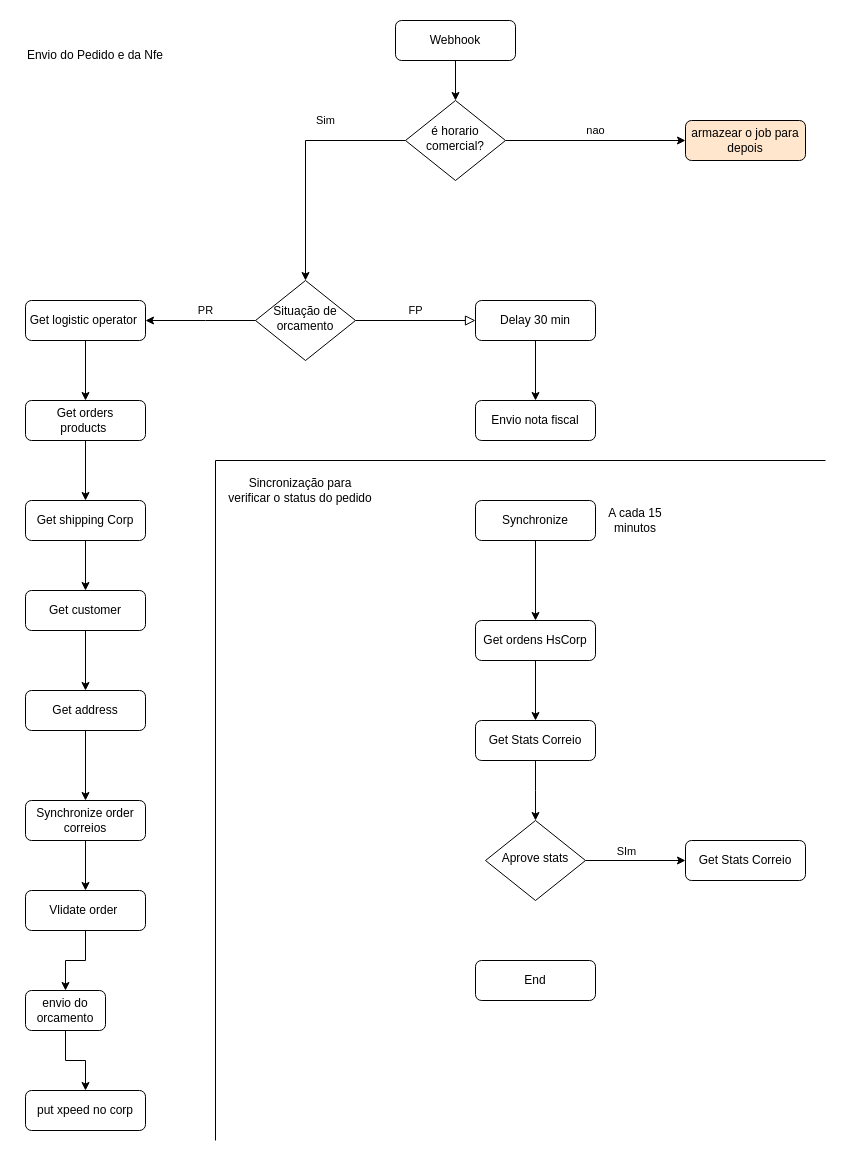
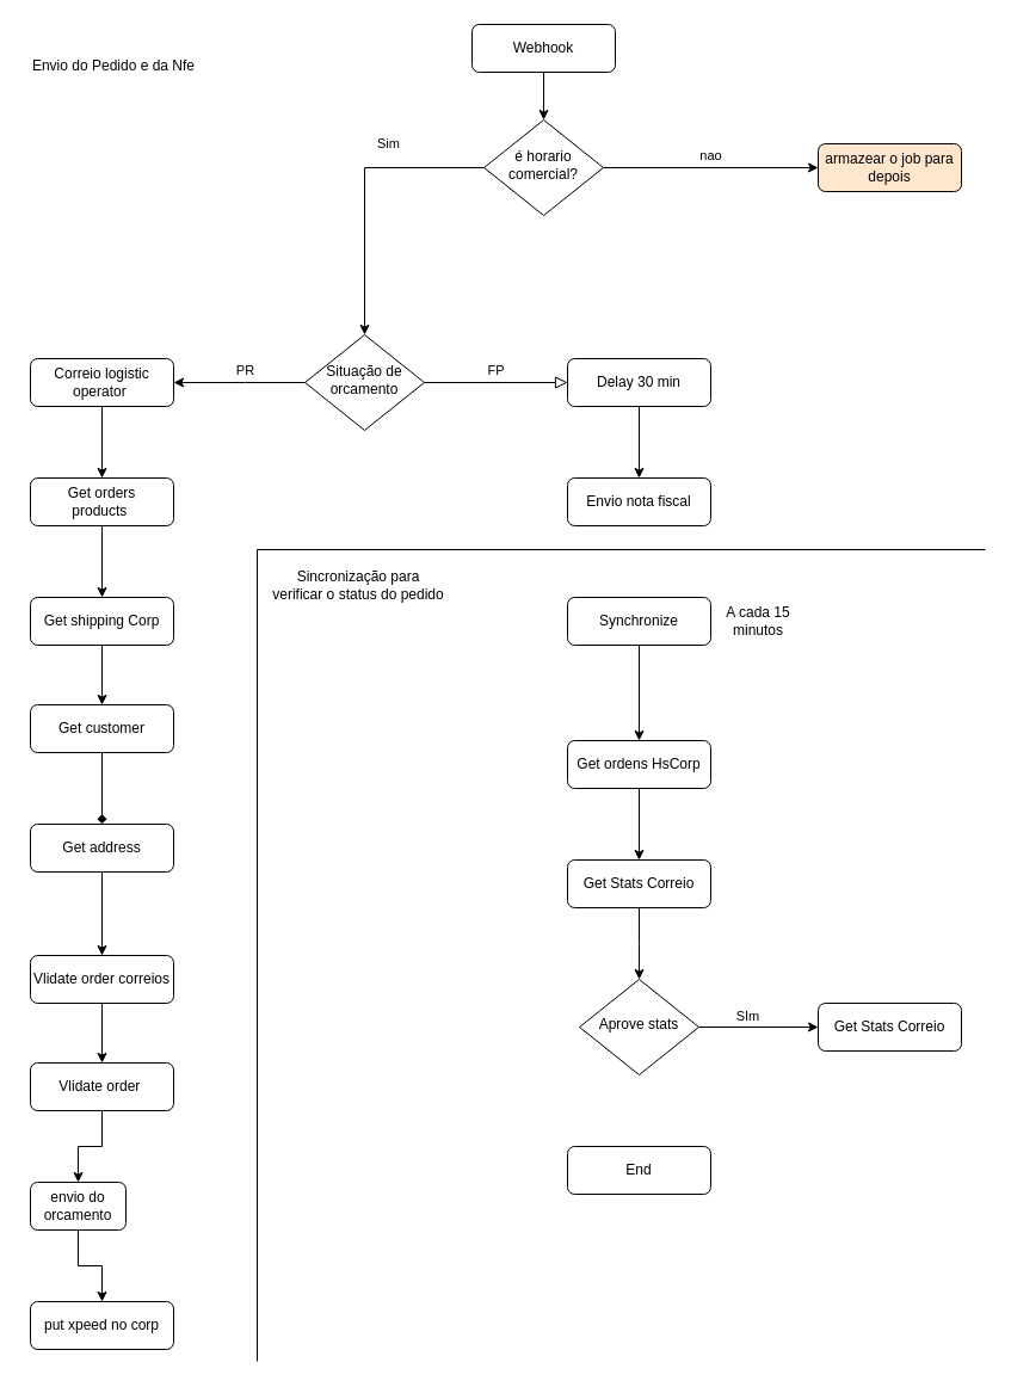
  <mxCell id="0" />
  <mxCell id="1" parent="0" />
  <mxCell id="2" style="edgeStyle=orthogonalEdgeStyle;rounded=0;orthogonalLoop=1;jettySize=auto;html=1;" parent="1" source="3" target="29" edge="1"><mxGeometry relative="1" as="geometry" /></mxCell>
  <mxCell id="3" value="Webhook" style="rounded=1;whiteSpace=wrap;html=1;fontSize=12;glass=0;strokeWidth=1;shadow=0;" parent="1" vertex="1"><mxGeometry x="395" y="20" width="120" height="40" as="geometry" /></mxCell>
  <mxCell id="4" value="FP" style="edgeStyle=orthogonalEdgeStyle;rounded=0;html=1;jettySize=auto;orthogonalLoop=1;fontSize=11;endArrow=block;endFill=0;endSize=8;strokeWidth=1;shadow=0;labelBackgroundColor=none;" parent="1" source="6" target="8" edge="1"><mxGeometry y="10" relative="1" as="geometry"><mxPoint as="offset" /></mxGeometry></mxCell>
  <mxCell id="5" value="PR&lt;br&gt;" style="edgeStyle=orthogonalEdgeStyle;rounded=0;orthogonalLoop=1;jettySize=auto;html=1;entryX=1;entryY=0.5;entryDx=0;entryDy=0;" parent="1" source="6" target="10" edge="1"><mxGeometry x="-0.091" y="-10" relative="1" as="geometry"><Array as="points"><mxPoint x="205" y="320" /><mxPoint x="205" y="320" /></Array><mxPoint as="offset" /></mxGeometry></mxCell>
  <mxCell id="6" value="Situação de orcamento" style="rhombus;whiteSpace=wrap;html=1;shadow=0;fontFamily=Helvetica;fontSize=12;align=center;strokeWidth=1;spacing=6;spacingTop=-4;" parent="1" vertex="1"><mxGeometry x="255" y="280" width="100" height="80" as="geometry" /></mxCell>
  <mxCell id="7" style="edgeStyle=orthogonalEdgeStyle;rounded=0;orthogonalLoop=1;jettySize=auto;html=1;" parent="1" source="8" target="11" edge="1"><mxGeometry relative="1" as="geometry" /></mxCell>
  <mxCell id="8" value="Delay 30 min" style="rounded=1;whiteSpace=wrap;html=1;fontSize=12;glass=0;strokeWidth=1;shadow=0;" parent="1" vertex="1"><mxGeometry x="475" y="300" width="120" height="40" as="geometry" /></mxCell>
  <mxCell id="9" style="edgeStyle=orthogonalEdgeStyle;rounded=0;orthogonalLoop=1;jettySize=auto;html=1;entryX=0.5;entryY=0;entryDx=0;entryDy=0;" parent="1" source="10" target="13" edge="1"><mxGeometry relative="1" as="geometry" /></mxCell>
- <mxCell id="10" value="Get logistic operator&amp;nbsp;" style="rounded=1;whiteSpace=wrap;html=1;fontSize=12;glass=0;strokeWidth=1;shadow=0;" parent="1" vertex="1"><mxGeometry x="25" y="300" width="120" height="40" as="geometry" /></mxCell>
+ <mxCell id="10" value="Correio logistic operator&amp;nbsp;" style="rounded=1;whiteSpace=wrap;html=1;fontSize=12;glass=0;strokeWidth=1;shadow=0;" parent="1" vertex="1"><mxGeometry x="25" y="300" width="120" height="40" as="geometry" /></mxCell>
  <mxCell id="11" value="Envio nota fiscal" style="rounded=1;whiteSpace=wrap;html=1;fontSize=12;glass=0;strokeWidth=1;shadow=0;" parent="1" vertex="1"><mxGeometry x="475" y="400" width="120" height="40" as="geometry" /></mxCell>
  <mxCell id="12" style="edgeStyle=orthogonalEdgeStyle;rounded=0;orthogonalLoop=1;jettySize=auto;html=1;entryX=0.5;entryY=0;entryDx=0;entryDy=0;" parent="1" source="13" target="15" edge="1"><mxGeometry relative="1" as="geometry" /></mxCell>
  <mxCell id="13" value="Get orders &lt;br&gt;products&amp;nbsp;" style="rounded=1;whiteSpace=wrap;html=1;fontSize=12;glass=0;strokeWidth=1;shadow=0;" parent="1" vertex="1"><mxGeometry x="25" y="400" width="120" height="40" as="geometry" /></mxCell>
  <mxCell id="14" style="edgeStyle=orthogonalEdgeStyle;rounded=0;orthogonalLoop=1;jettySize=auto;html=1;" parent="1" source="15" target="17" edge="1"><mxGeometry relative="1" as="geometry" /></mxCell>
  <mxCell id="15" value="Get shipping Corp" style="rounded=1;whiteSpace=wrap;html=1;fontSize=12;glass=0;strokeWidth=1;shadow=0;" parent="1" vertex="1"><mxGeometry x="25" y="500" width="120" height="40" as="geometry" /></mxCell>
- <mxCell id="16" style="edgeStyle=orthogonalEdgeStyle;rounded=0;orthogonalLoop=1;jettySize=auto;html=1;" parent="1" source="17" target="19" edge="1"><mxGeometry relative="1" as="geometry" /></mxCell>
+ <mxCell id="16" style="edgeStyle=orthogonalEdgeStyle;rounded=0;orthogonalLoop=1;jettySize=auto;html=1;endArrow=diamond;" parent="1" source="17" target="19" edge="1"><mxGeometry relative="1" as="geometry" /></mxCell>
  <mxCell id="17" value="Get customer" style="rounded=1;whiteSpace=wrap;html=1;fontSize=12;glass=0;strokeWidth=1;shadow=0;" parent="1" vertex="1"><mxGeometry x="25" y="590" width="120" height="40" as="geometry" /></mxCell>
  <mxCell id="18" style="edgeStyle=orthogonalEdgeStyle;rounded=0;orthogonalLoop=1;jettySize=auto;html=1;" parent="1" source="19" target="21" edge="1"><mxGeometry relative="1" as="geometry" /></mxCell>
  <mxCell id="19" value="Get address" style="rounded=1;whiteSpace=wrap;html=1;fontSize=12;glass=0;strokeWidth=1;shadow=0;" parent="1" vertex="1"><mxGeometry x="25" y="690" width="120" height="40" as="geometry" /></mxCell>
  <mxCell id="20" style="edgeStyle=orthogonalEdgeStyle;rounded=0;orthogonalLoop=1;jettySize=auto;html=1;" parent="1" source="21" target="23" edge="1"><mxGeometry relative="1" as="geometry" /></mxCell>
- <mxCell id="21" value="Synchronize order correios" style="rounded=1;whiteSpace=wrap;html=1;fontSize=12;glass=0;strokeWidth=1;shadow=0;" parent="1" vertex="1"><mxGeometry x="25" y="800" width="120" height="40" as="geometry" /></mxCell>
+ <mxCell id="21" value="Vlidate order correios" style="rounded=1;whiteSpace=wrap;html=1;fontSize=12;glass=0;strokeWidth=1;shadow=0;" parent="1" vertex="1"><mxGeometry x="25" y="800" width="120" height="40" as="geometry" /></mxCell>
  <mxCell id="22" style="edgeStyle=orthogonalEdgeStyle;rounded=0;orthogonalLoop=1;jettySize=auto;html=1;entryX=0.5;entryY=0;entryDx=0;entryDy=0;" parent="1" source="23" target="25" edge="1"><mxGeometry relative="1" as="geometry" /></mxCell>
  <mxCell id="23" value="Vlidate order&amp;nbsp;" style="rounded=1;whiteSpace=wrap;html=1;fontSize=12;glass=0;strokeWidth=1;shadow=0;" parent="1" vertex="1"><mxGeometry x="25" y="890" width="120" height="40" as="geometry" /></mxCell>
  <mxCell id="24" style="edgeStyle=orthogonalEdgeStyle;rounded=0;orthogonalLoop=1;jettySize=auto;html=1;entryX=0.5;entryY=0;entryDx=0;entryDy=0;" parent="1" source="25" target="26" edge="1"><mxGeometry relative="1" as="geometry" /></mxCell>
  <mxCell id="25" value="envio do orcamento" style="rounded=1;whiteSpace=wrap;html=1;fontSize=12;glass=0;strokeWidth=1;shadow=0;" parent="1" vertex="1"><mxGeometry x="25" y="990" width="80" height="40" as="geometry" /></mxCell>
  <mxCell id="26" value="put xpeed no corp" style="rounded=1;whiteSpace=wrap;html=1;fontSize=12;glass=0;strokeWidth=1;shadow=0;" parent="1" vertex="1"><mxGeometry x="25" y="1090" width="120" height="40" as="geometry" /></mxCell>
  <mxCell id="27" value="Sim&lt;br&gt;" style="edgeStyle=orthogonalEdgeStyle;rounded=0;orthogonalLoop=1;jettySize=auto;html=1;entryX=0.5;entryY=0;entryDx=0;entryDy=0;" parent="1" source="29" target="6" edge="1"><mxGeometry x="-0.333" y="-20" relative="1" as="geometry"><mxPoint as="offset" /></mxGeometry></mxCell>
  <mxCell id="28" value="nao&lt;br&gt;" style="edgeStyle=orthogonalEdgeStyle;rounded=0;orthogonalLoop=1;jettySize=auto;html=1;entryX=0;entryY=0.5;entryDx=0;entryDy=0;" parent="1" source="29" target="30" edge="1"><mxGeometry y="10" relative="1" as="geometry"><mxPoint as="offset" /></mxGeometry></mxCell>
  <mxCell id="29" value="é horario comercial?&lt;br&gt;" style="rhombus;whiteSpace=wrap;html=1;shadow=0;fontFamily=Helvetica;fontSize=12;align=center;strokeWidth=1;spacing=6;spacingTop=-4;" parent="1" vertex="1"><mxGeometry x="405" y="100" width="100" height="80" as="geometry" /></mxCell>
  <mxCell id="30" value="armazear o job para depois&lt;br&gt;" style="rounded=1;whiteSpace=wrap;html=1;fontSize=12;glass=0;strokeWidth=1;shadow=0;fillColor=#ffe6cc;" parent="1" vertex="1"><mxGeometry x="685" y="120" width="120" height="40" as="geometry" /></mxCell>
  <mxCell id="31" style="edgeStyle=orthogonalEdgeStyle;rounded=0;orthogonalLoop=1;jettySize=auto;html=1;" edge="1" parent="1" source="32" target="34"><mxGeometry relative="1" as="geometry" /></mxCell>
  <mxCell id="32" value="Synchronize&lt;br&gt;" style="rounded=1;whiteSpace=wrap;html=1;" vertex="1" parent="1"><mxGeometry x="475" y="500" width="120" height="40" as="geometry" /></mxCell>
  <mxCell id="33" style="edgeStyle=orthogonalEdgeStyle;rounded=0;orthogonalLoop=1;jettySize=auto;html=1;entryX=0.5;entryY=0;entryDx=0;entryDy=0;" edge="1" parent="1" source="34" target="37"><mxGeometry relative="1" as="geometry" /></mxCell>
  <mxCell id="34" value="Get ordens HsCorp" style="rounded=1;whiteSpace=wrap;html=1;" vertex="1" parent="1"><mxGeometry x="475" y="620" width="120" height="40" as="geometry" /></mxCell>
  <mxCell id="35" value="A cada 15 minutos&lt;br&gt;" style="text;html=1;strokeColor=none;fillColor=none;align=center;verticalAlign=middle;whiteSpace=wrap;rounded=0;" vertex="1" parent="1"><mxGeometry x="605" y="505" width="60" height="30" as="geometry" /></mxCell>
  <mxCell id="36" style="edgeStyle=orthogonalEdgeStyle;rounded=0;orthogonalLoop=1;jettySize=auto;html=1;" edge="1" parent="1" source="37"><mxGeometry relative="1" as="geometry"><mxPoint x="535" y="820" as="targetPoint" /></mxGeometry></mxCell>
  <mxCell id="37" value="Get Stats Correio" style="rounded=1;whiteSpace=wrap;html=1;" vertex="1" parent="1"><mxGeometry x="475" y="720" width="120" height="40" as="geometry" /></mxCell>
  <mxCell id="38" style="edgeStyle=orthogonalEdgeStyle;rounded=0;orthogonalLoop=1;jettySize=auto;html=1;entryX=0;entryY=0.5;entryDx=0;entryDy=0;" edge="1" parent="1" source="40" target="41"><mxGeometry relative="1" as="geometry" /></mxCell>
  <mxCell id="39" value="SIm&lt;br&gt;" style="edgeLabel;html=1;align=center;verticalAlign=middle;resizable=0;points=[];" vertex="1" connectable="0" parent="38"><mxGeometry x="-0.3" y="-1" relative="1" as="geometry"><mxPoint x="5" y="-11" as="offset" /></mxGeometry></mxCell>
  <mxCell id="40" value="Aprove stats" style="rhombus;whiteSpace=wrap;html=1;shadow=0;fontFamily=Helvetica;fontSize=12;align=center;strokeWidth=1;spacing=6;spacingTop=-4;" vertex="1" parent="1"><mxGeometry x="485" y="820" width="100" height="80" as="geometry" /></mxCell>
  <mxCell id="41" value="Get Stats Correio" style="rounded=1;whiteSpace=wrap;html=1;" vertex="1" parent="1"><mxGeometry x="685" y="840" width="120" height="40" as="geometry" /></mxCell>
  <mxCell id="42" value="End" style="rounded=1;whiteSpace=wrap;html=1;" vertex="1" parent="1"><mxGeometry x="475" y="960" width="120" height="40" as="geometry" /></mxCell>
  <mxCell id="43" value="" style="endArrow=none;html=1;rounded=0;" edge="1" parent="1"><mxGeometry width="50" height="50" relative="1" as="geometry"><mxPoint x="215" y="460" as="sourcePoint" /><mxPoint x="825" y="460" as="targetPoint" /></mxGeometry></mxCell>
  <mxCell id="44" value="" style="endArrow=none;html=1;rounded=0;" edge="1" parent="1"><mxGeometry width="50" height="50" relative="1" as="geometry"><mxPoint x="215" y="1140" as="sourcePoint" /><mxPoint x="215" y="460" as="targetPoint" /></mxGeometry></mxCell>
  <mxCell id="45" value="Envio do Pedido e da Nfe&lt;br&gt;" style="text;html=1;strokeColor=none;fillColor=none;align=center;verticalAlign=middle;whiteSpace=wrap;rounded=0;" vertex="1" parent="1"><mxGeometry x="20" y="40" width="150" height="30" as="geometry" /></mxCell>
  <mxCell id="46" value="Sincronização para verificar o status do pedido" style="text;html=1;strokeColor=none;fillColor=none;align=center;verticalAlign=middle;whiteSpace=wrap;rounded=0;" vertex="1" parent="1"><mxGeometry x="225" y="475" width="150" height="30" as="geometry" /></mxCell>
